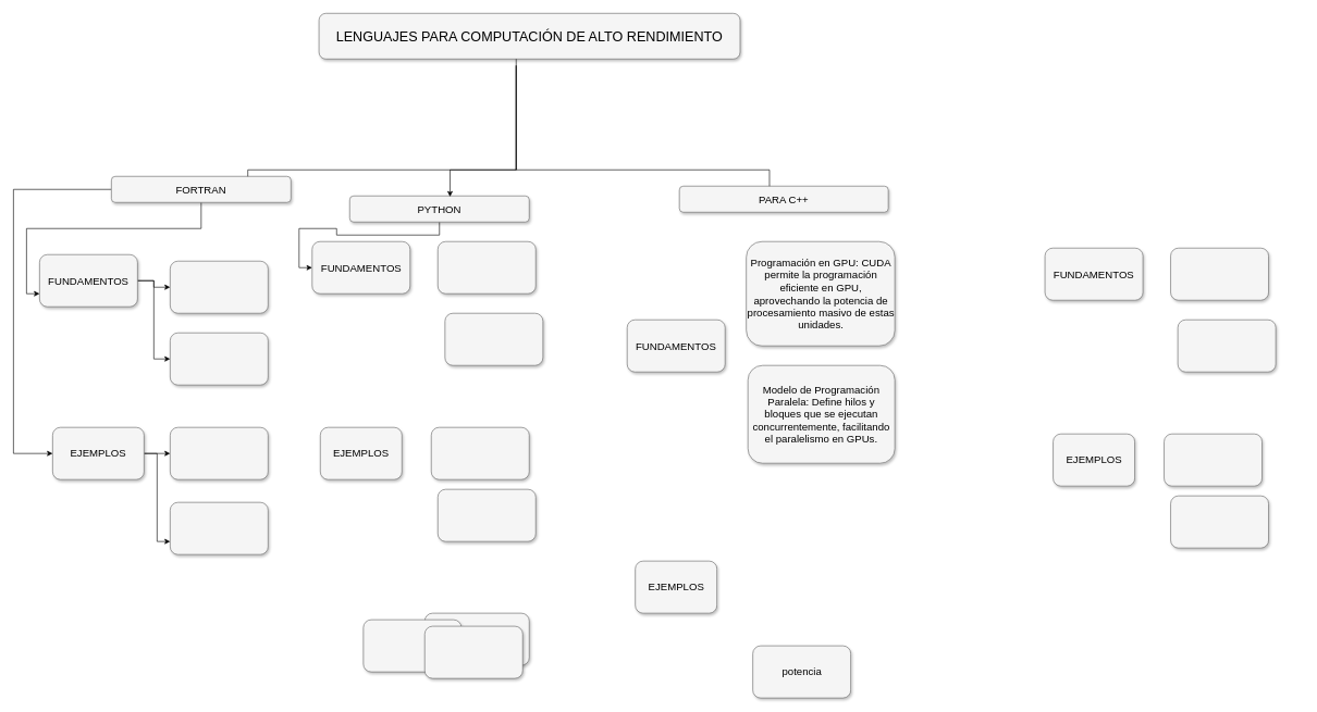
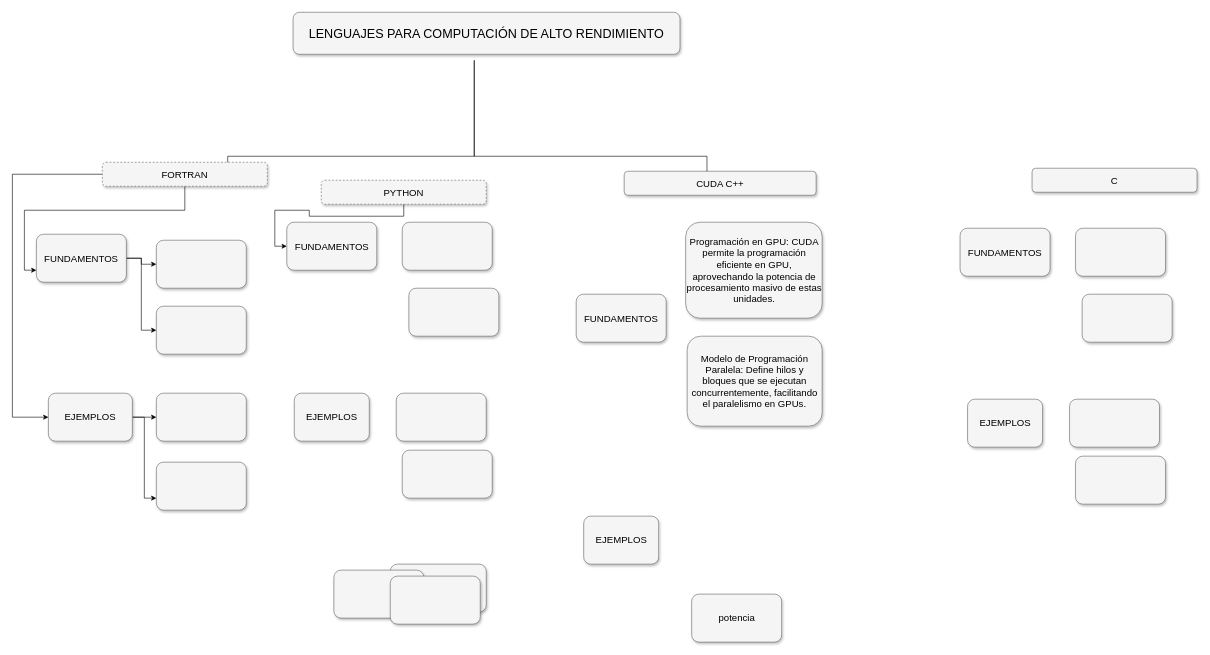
  <mxCell id="0" style=";html=1;" />
  <mxCell id="1" style=";html=1;" parent="0" />
  <mxCell id="2" value="&lt;font style=&quot;font-size: 21px;&quot;&gt;LENGUAJES PARA COMPUTACIÓN DE ALTO RENDIMIENTO&lt;/font&gt;" style="whiteSpace=wrap;html=1;rounded=1;shadow=1;strokeWidth=1;fontSize=16;align=center;fillColor=#f5f5f5;strokeColor=#666666;" parent="1" vertex="1"><mxGeometry x="488" y="20" width="645" height="70" as="geometry" /></mxCell>
  <mxCell id="3" style="edgeStyle=orthogonalEdgeStyle;rounded=0;orthogonalLoop=1;jettySize=auto;html=1;" edge="1" parent="1" source="5" target="15"><mxGeometry relative="1" as="geometry"><Array as="points"><mxPoint x="20" y="290" /></Array></mxGeometry></mxCell>
  <mxCell id="4" style="edgeStyle=orthogonalEdgeStyle;rounded=0;orthogonalLoop=1;jettySize=auto;html=1;entryX=0;entryY=0.75;entryDx=0;entryDy=0;" edge="1" parent="1" source="5" target="12"><mxGeometry relative="1" as="geometry" /></mxCell>
- <mxCell id="5" value="FORTRAN" style="whiteSpace=wrap;html=1;rounded=1;shadow=1;strokeWidth=1;fontSize=16;align=center;fillColor=#f5f5f5;strokeColor=#666666;" parent="1" vertex="1"><mxGeometry x="170" y="270" width="275" height="40" as="geometry" /></mxCell>
+ <mxCell id="5" value="FORTRAN" style="whiteSpace=wrap;html=1;rounded=1;shadow=1;strokeWidth=1;fontSize=16;align=center;fillColor=#f5f5f5;strokeColor=#666666;dashed=1;" parent="1" vertex="1"><mxGeometry x="170" y="270" width="275" height="40" as="geometry" /></mxCell>
  <mxCell id="6" style="edgeStyle=orthogonalEdgeStyle;rounded=0;orthogonalLoop=1;jettySize=auto;html=1;entryX=0;entryY=0.5;entryDx=0;entryDy=0;" edge="1" parent="1" source="7" target="18"><mxGeometry relative="1" as="geometry" /></mxCell>
- <mxCell id="7" value="PYTHON" style="whiteSpace=wrap;html=1;rounded=1;shadow=1;strokeWidth=1;fontSize=16;align=center;fillColor=#f5f5f5;strokeColor=#666666;" parent="1" vertex="1"><mxGeometry x="535" y="300" width="275" height="40" as="geometry" /></mxCell>
- <mxCell id="8" value="PARA C++" style="whiteSpace=wrap;html=1;rounded=1;shadow=1;strokeWidth=1;fontSize=16;align=center;fillColor=#f5f5f5;strokeColor=#666666;" parent="1" vertex="1"><mxGeometry x="1040" y="285" width="320" height="40" as="geometry" /></mxCell>
+ <mxCell id="7" value="PYTHON" style="whiteSpace=wrap;html=1;rounded=1;shadow=1;strokeWidth=1;fontSize=16;align=center;fillColor=#f5f5f5;strokeColor=#666666;dashed=1;" parent="1" vertex="1"><mxGeometry x="535" y="300" width="275" height="40" as="geometry" /></mxCell>
+ <mxCell id="8" value="CUDA C++" style="whiteSpace=wrap;html=1;rounded=1;shadow=1;strokeWidth=1;fontSize=16;align=center;fillColor=#f5f5f5;strokeColor=#666666;" parent="1" vertex="1"><mxGeometry x="1040" y="285" width="320" height="40" as="geometry" /></mxCell>
+ <mxCell id="9" value="C" style="whiteSpace=wrap;html=1;rounded=1;shadow=1;strokeWidth=1;fontSize=16;align=center;fillColor=#f5f5f5;strokeColor=#666666;" parent="1" vertex="1"><mxGeometry x="1720" y="280" width="275" height="40" as="geometry" /></mxCell>
  <mxCell id="10" style="edgeStyle=orthogonalEdgeStyle;rounded=0;orthogonalLoop=1;jettySize=auto;html=1;" edge="1" parent="1" source="12" target="24"><mxGeometry relative="1" as="geometry" /></mxCell>
  <mxCell id="11" style="edgeStyle=orthogonalEdgeStyle;rounded=0;orthogonalLoop=1;jettySize=auto;html=1;entryX=0;entryY=0.5;entryDx=0;entryDy=0;" edge="1" parent="1" source="12" target="23"><mxGeometry relative="1" as="geometry" /></mxCell>
  <mxCell id="12" value="FUNDAMENTOS" style="whiteSpace=wrap;html=1;rounded=1;shadow=1;strokeWidth=1;fontSize=16;align=center;fillColor=#f5f5f5;strokeColor=#666666;" parent="1" vertex="1"><mxGeometry x="60" y="390" width="150" height="80" as="geometry" /></mxCell>
  <mxCell id="13" style="edgeStyle=orthogonalEdgeStyle;rounded=0;orthogonalLoop=1;jettySize=auto;html=1;" edge="1" parent="1" source="15" target="22"><mxGeometry relative="1" as="geometry" /></mxCell>
  <mxCell id="14" style="edgeStyle=orthogonalEdgeStyle;rounded=0;orthogonalLoop=1;jettySize=auto;html=1;entryX=0;entryY=0.75;entryDx=0;entryDy=0;" edge="1" parent="1" source="15" target="21"><mxGeometry relative="1" as="geometry" /></mxCell>
  <mxCell id="15" value="EJEMPLOS&lt;br&gt;" style="whiteSpace=wrap;html=1;rounded=1;shadow=1;strokeWidth=1;fontSize=16;align=center;fillColor=#f5f5f5;strokeColor=#666666;" parent="1" vertex="1"><mxGeometry x="80" y="655" width="140" height="80" as="geometry" /></mxCell>
  <mxCell id="16" style="edgeStyle=orthogonalEdgeStyle;html=1;startSize=6;endFill=0;endSize=6;strokeWidth=1;fontSize=16;rounded=0;endArrow=none;" parent="1" target="5" edge="1"><mxGeometry relative="1" as="geometry"><Array as="points"><mxPoint x="790" y="100" /><mxPoint x="790" y="260" /><mxPoint x="379" y="260" /></Array><mxPoint x="790" y="100" as="sourcePoint" /></mxGeometry></mxCell>
  <mxCell id="17" style="edgeStyle=orthogonalEdgeStyle;html=1;startSize=6;endFill=0;endSize=6;strokeWidth=1;fontSize=16;rounded=0;endArrow=none;" parent="1" target="8" edge="1"><mxGeometry relative="1" as="geometry"><Array as="points"><mxPoint x="790" y="260" /><mxPoint x="1178" y="260" /></Array><mxPoint x="790" y="100" as="sourcePoint" /></mxGeometry></mxCell>
  <mxCell id="18" value="FUNDAMENTOS" style="whiteSpace=wrap;html=1;rounded=1;shadow=1;strokeWidth=1;fontSize=16;align=center;fillColor=#f5f5f5;strokeColor=#666666;" vertex="1" parent="1"><mxGeometry x="477.5" y="370" width="150" height="80" as="geometry" /></mxCell>
  <mxCell id="19" value="EJEMPLOS&lt;br&gt;" style="whiteSpace=wrap;html=1;rounded=1;shadow=1;strokeWidth=1;fontSize=16;align=center;fillColor=#f5f5f5;strokeColor=#666666;" vertex="1" parent="1"><mxGeometry x="490" y="655" width="125" height="80" as="geometry" /></mxCell>
  <mxCell id="20" value="" style="whiteSpace=wrap;html=1;rounded=1;shadow=1;strokeWidth=1;fontSize=16;align=center;fillColor=#f5f5f5;strokeColor=#666666;" vertex="1" parent="1"><mxGeometry x="650" y="940" width="160" height="80" as="geometry" /></mxCell>
  <mxCell id="21" value="" style="whiteSpace=wrap;html=1;rounded=1;shadow=1;strokeWidth=1;fontSize=16;align=center;fillColor=#f5f5f5;strokeColor=#666666;" vertex="1" parent="1"><mxGeometry x="260" y="770" width="150" height="80" as="geometry" /></mxCell>
  <mxCell id="22" value="" style="whiteSpace=wrap;html=1;rounded=1;shadow=1;strokeWidth=1;fontSize=16;align=center;fillColor=#f5f5f5;strokeColor=#666666;" vertex="1" parent="1"><mxGeometry x="260" y="655" width="150" height="80" as="geometry" /></mxCell>
  <mxCell id="23" value="" style="whiteSpace=wrap;html=1;rounded=1;shadow=1;strokeWidth=1;fontSize=16;align=center;fillColor=#f5f5f5;strokeColor=#666666;" vertex="1" parent="1"><mxGeometry x="260" y="510" width="150" height="80" as="geometry" /></mxCell>
  <mxCell id="24" value="" style="whiteSpace=wrap;html=1;rounded=1;shadow=1;strokeWidth=1;fontSize=16;align=center;fillColor=#f5f5f5;strokeColor=#666666;" vertex="1" parent="1"><mxGeometry x="260" y="400" width="150" height="80" as="geometry" /></mxCell>
  <mxCell id="25" value="" style="whiteSpace=wrap;html=1;rounded=1;shadow=1;strokeWidth=1;fontSize=16;align=center;fillColor=#f5f5f5;strokeColor=#666666;" vertex="1" parent="1"><mxGeometry x="556" y="950" width="150" height="80" as="geometry" /></mxCell>
  <mxCell id="26" value="" style="whiteSpace=wrap;html=1;rounded=1;shadow=1;strokeWidth=1;fontSize=16;align=center;fillColor=#f5f5f5;strokeColor=#666666;" vertex="1" parent="1"><mxGeometry x="650" y="960" width="150" height="80" as="geometry" /></mxCell>
  <mxCell id="27" value="" style="whiteSpace=wrap;html=1;rounded=1;shadow=1;strokeWidth=1;fontSize=16;align=center;fillColor=#f5f5f5;strokeColor=#666666;" vertex="1" parent="1"><mxGeometry x="660" y="655" width="150" height="80" as="geometry" /></mxCell>
  <mxCell id="28" value="" style="whiteSpace=wrap;html=1;rounded=1;shadow=1;strokeWidth=1;fontSize=16;align=center;fillColor=#f5f5f5;strokeColor=#666666;" vertex="1" parent="1"><mxGeometry x="681" y="480" width="150" height="80" as="geometry" /></mxCell>
  <mxCell id="29" value="" style="whiteSpace=wrap;html=1;rounded=1;shadow=1;strokeWidth=1;fontSize=16;align=center;fillColor=#f5f5f5;strokeColor=#666666;" vertex="1" parent="1"><mxGeometry x="670" y="370" width="150" height="80" as="geometry" /></mxCell>
  <mxCell id="30" value="" style="whiteSpace=wrap;html=1;rounded=1;shadow=1;strokeWidth=1;fontSize=16;align=center;fillColor=#f5f5f5;strokeColor=#666666;" vertex="1" parent="1"><mxGeometry x="670" y="750" width="150" height="80" as="geometry" /></mxCell>
- <mxCell id="31" style="edgeStyle=orthogonalEdgeStyle;rounded=0;orthogonalLoop=1;jettySize=auto;html=1;entryX=0.559;entryY=0.031;entryDx=0;entryDy=0;entryPerimeter=0;" edge="1" parent="1" source="2" target="7"><mxGeometry relative="1" as="geometry"><Array as="points"><mxPoint x="790" y="260" /><mxPoint x="689" y="260" /></Array></mxGeometry></mxCell>
  <mxCell id="32" value="FUNDAMENTOS" style="whiteSpace=wrap;html=1;rounded=1;shadow=1;strokeWidth=1;fontSize=16;align=center;fillColor=#f5f5f5;strokeColor=#666666;" vertex="1" parent="1"><mxGeometry x="960" y="490" width="150" height="80" as="geometry" /></mxCell>
  <mxCell id="33" value="EJEMPLOS&lt;br&gt;" style="whiteSpace=wrap;html=1;rounded=1;shadow=1;strokeWidth=1;fontSize=16;align=center;fillColor=#f5f5f5;strokeColor=#666666;" vertex="1" parent="1"><mxGeometry x="972.5" y="860" width="125" height="80" as="geometry" /></mxCell>
  <mxCell id="34" value="Modelo de Programación Paralela: Define hilos y bloques que se ejecutan concurrentemente, facilitando el paralelismo en GPUs." style="whiteSpace=wrap;html=1;rounded=1;shadow=1;strokeWidth=1;fontSize=16;align=center;fillColor=#f5f5f5;strokeColor=#666666;" vertex="1" parent="1"><mxGeometry x="1145" y="560" width="225" height="150" as="geometry" /></mxCell>
  <mxCell id="35" value="Programación en GPU: CUDA permite la programación eficiente en GPU, aprovechando la potencia de procesamiento masivo de estas unidades." style="whiteSpace=wrap;html=1;rounded=1;shadow=1;strokeWidth=1;fontSize=16;align=center;fillColor=#f5f5f5;strokeColor=#666666;" vertex="1" parent="1"><mxGeometry x="1142.5" y="370" width="227.5" height="160" as="geometry" /></mxCell>
  <mxCell id="36" value="potencia" style="whiteSpace=wrap;html=1;rounded=1;shadow=1;strokeWidth=1;fontSize=16;align=center;fillColor=#f5f5f5;strokeColor=#666666;" vertex="1" parent="1"><mxGeometry x="1152.5" y="990" width="150" height="80" as="geometry" /></mxCell>
  <mxCell id="37" value="FUNDAMENTOS" style="whiteSpace=wrap;html=1;rounded=1;shadow=1;strokeWidth=1;fontSize=16;align=center;fillColor=#f5f5f5;strokeColor=#666666;" vertex="1" parent="1"><mxGeometry x="1600" y="380" width="150" height="80" as="geometry" /></mxCell>
  <mxCell id="38" value="EJEMPLOS&lt;br&gt;" style="whiteSpace=wrap;html=1;rounded=1;shadow=1;strokeWidth=1;fontSize=16;align=center;fillColor=#f5f5f5;strokeColor=#666666;" vertex="1" parent="1"><mxGeometry x="1612.5" y="665" width="125" height="80" as="geometry" /></mxCell>
  <mxCell id="39" value="" style="whiteSpace=wrap;html=1;rounded=1;shadow=1;strokeWidth=1;fontSize=16;align=center;fillColor=#f5f5f5;strokeColor=#666666;" vertex="1" parent="1"><mxGeometry x="1782.5" y="665" width="150" height="80" as="geometry" /></mxCell>
  <mxCell id="40" value="" style="whiteSpace=wrap;html=1;rounded=1;shadow=1;strokeWidth=1;fontSize=16;align=center;fillColor=#f5f5f5;strokeColor=#666666;" vertex="1" parent="1"><mxGeometry x="1803.5" y="490" width="150" height="80" as="geometry" /></mxCell>
  <mxCell id="41" value="" style="whiteSpace=wrap;html=1;rounded=1;shadow=1;strokeWidth=1;fontSize=16;align=center;fillColor=#f5f5f5;strokeColor=#666666;" vertex="1" parent="1"><mxGeometry x="1792.5" y="380" width="150" height="80" as="geometry" /></mxCell>
  <mxCell id="42" value="" style="whiteSpace=wrap;html=1;rounded=1;shadow=1;strokeWidth=1;fontSize=16;align=center;fillColor=#f5f5f5;strokeColor=#666666;" vertex="1" parent="1"><mxGeometry x="1792.5" y="760" width="150" height="80" as="geometry" /></mxCell>
